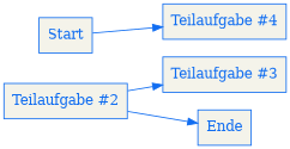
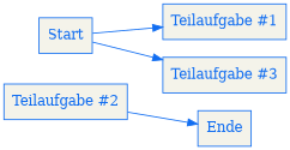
  digraph {
    compound=true
    fontname=Sans
    rankdir=LR
    node [color="#106DF1" fillcolor="#F4F3EA" fontcolor="#106DF1" shape=rectangle style=filled]
    edge [color="#106DF1"]
    n1 [label=Start]
-   n2 [label="Teilaufgabe #4"]
+   n2 [label="Teilaufgabe #1"]
    n3 [label="Teilaufgabe #3"]
    n4 [label=Ende]
    n5 [label="Teilaufgabe #2"]
    n1 -> n2
-   n5 -> n3
+   n1 -> n3
    n5 -> n4
  }
